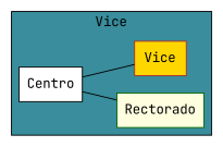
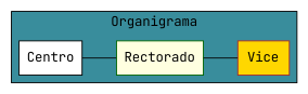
  digraph {
    fontname="JetBrains Mono"
    rankdir=LR
    node [fontname="JetBrains Mono" shape=box style=filled]
    edge [dir=none fontname="JetBrains Mono"]
    n1 [color=black fillcolor=white label=Centro]
    n2 [color=darkgreen fillcolor=lightyellow group=1 label=Rectorado]
    n3 [color=brown fillcolor=gold group=3 label=Vice]
    subgraph cluster_1 {
      bgcolor="#398D9C"
-     label=Vice
+     label=Organigrama
      n1
      n2
      n3
    }
    n1 -> n2
-   n1 -> n3
+   n2 -> n3
  }
